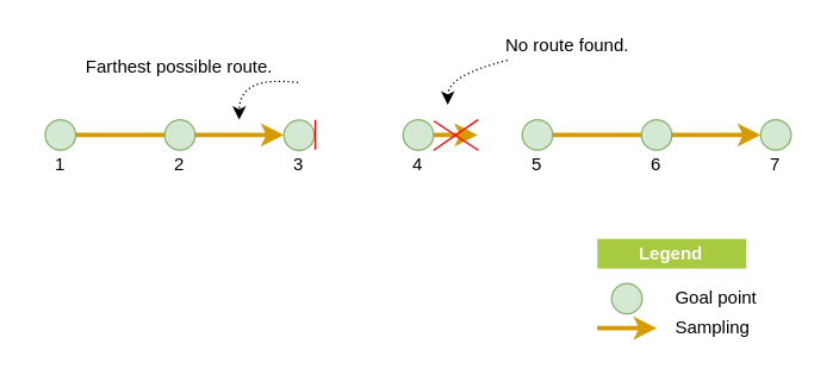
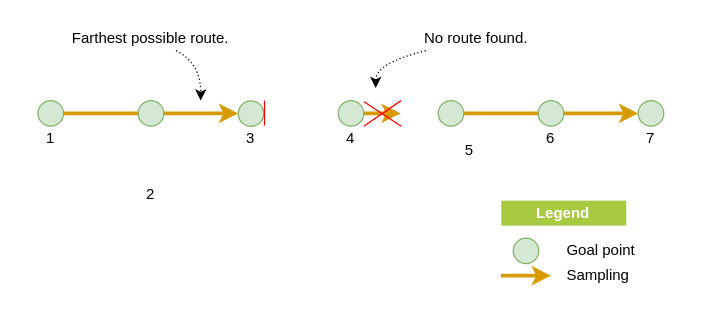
  <mxCell id="0" />
  <mxCell id="1" parent="0" />
  <mxCell id="2" style="edgeStyle=orthogonalEdgeStyle;rounded=0;orthogonalLoop=1;jettySize=auto;html=1;strokeColor=#D79B00;strokeWidth=3;" parent="1" source="3" edge="1"><mxGeometry relative="1" as="geometry"><mxPoint x="190" y="90.21" as="targetPoint" /></mxGeometry></mxCell>
  <mxCell id="3" value="" style="ellipse;whiteSpace=wrap;html=1;aspect=fixed;fillColor=#d5e8d4;rotation=0;strokeColor=#82b366;" parent="1" vertex="1"><mxGeometry x="29.79" y="80" width="20.42" height="20.42" as="geometry" /></mxCell>
  <mxCell id="4" value="" style="ellipse;whiteSpace=wrap;html=1;aspect=fixed;fillColor=#d5e8d4;strokeColor=#82b366;rotation=0;" parent="1" vertex="1"><mxGeometry x="110" y="80" width="20.42" height="20.42" as="geometry" /></mxCell>
  <mxCell id="5" style="edgeStyle=orthogonalEdgeStyle;rounded=0;orthogonalLoop=1;jettySize=auto;html=1;strokeColor=#D79B00;strokeWidth=3;fontColor=#82B366;" parent="1" source="6" edge="1"><mxGeometry relative="1" as="geometry"><mxPoint x="320" y="90.21" as="targetPoint" /></mxGeometry></mxCell>
  <mxCell id="6" value="" style="ellipse;whiteSpace=wrap;html=1;aspect=fixed;fillColor=#d5e8d4;rotation=0;strokeColor=#82b366;" parent="1" vertex="1"><mxGeometry x="270" y="80" width="20.42" height="20.42" as="geometry" /></mxCell>
  <mxCell id="7" style="edgeStyle=orthogonalEdgeStyle;rounded=0;orthogonalLoop=1;jettySize=auto;html=1;strokeColor=#D79B00;strokeWidth=3;" parent="1" source="8" target="10" edge="1"><mxGeometry relative="1" as="geometry" /></mxCell>
  <mxCell id="8" value="" style="ellipse;whiteSpace=wrap;html=1;aspect=fixed;fillColor=#d5e8d4;rotation=0;strokeColor=#82b366;" parent="1" vertex="1"><mxGeometry x="350" y="80" width="20.42" height="20.42" as="geometry" /></mxCell>
  <mxCell id="9" value="" style="ellipse;whiteSpace=wrap;html=1;aspect=fixed;fillColor=#d5e8d4;strokeColor=#82b366;rotation=0;" parent="1" vertex="1"><mxGeometry x="430" y="80" width="20.42" height="20.42" as="geometry" /></mxCell>
  <mxCell id="10" value="" style="ellipse;whiteSpace=wrap;html=1;aspect=fixed;fillColor=#d5e8d4;strokeColor=#82b366;rotation=0;" parent="1" vertex="1"><mxGeometry x="510" y="80" width="20.42" height="20.42" as="geometry" /></mxCell>
  <mxCell id="11" value="1" style="text;html=1;strokeColor=none;fillColor=none;align=center;verticalAlign=middle;whiteSpace=wrap;rounded=0;" parent="1" vertex="1"><mxGeometry x="20" y="100.42" width="40" height="20" as="geometry" /></mxCell>
- <mxCell id="12" value="2" style="text;html=1;strokeColor=none;fillColor=none;align=center;verticalAlign=middle;whiteSpace=wrap;rounded=0;" parent="1" vertex="1"><mxGeometry x="100.21" y="100.42" width="40" height="20" as="geometry" /></mxCell>
+ <mxCell id="12" value="2" style="text;html=1;strokeColor=none;fillColor=none;align=center;verticalAlign=middle;whiteSpace=wrap;rounded=0;" parent="1" vertex="1"><mxGeometry x="100.21" y="145.42" width="40" height="20" as="geometry" /></mxCell>
  <mxCell id="13" value="3" style="text;html=1;strokeColor=none;fillColor=none;align=center;verticalAlign=middle;whiteSpace=wrap;rounded=0;" parent="1" vertex="1"><mxGeometry x="180.21" y="100.42" width="40" height="20" as="geometry" /></mxCell>
  <mxCell id="14" value="4&lt;span style=&quot;color: rgba(0 , 0 , 0 , 0) ; font-family: monospace ; font-size: 0px&quot;&gt;%3CmxGraphModel%3E%3Croot%3E%3CmxCell%20id%3D%220%22%2F%3E%3CmxCell%20id%3D%221%22%20parent%3D%220%22%2F%3E%3CmxCell%20id%3D%222%22%20value%3D%221%22%20style%3D%22text%3Bhtml%3D1%3BstrokeColor%3Dnone%3BfillColor%3Dnone%3Balign%3Dcenter%3BverticalAlign%3Dmiddle%3BwhiteSpace%3Dwrap%3Brounded%3D0%3B%22%20vertex%3D%221%22%20parent%3D%221%22%3E%3CmxGeometry%20x%3D%22500%22%20y%3D%22370.42%22%20width%3D%2240%22%20height%3D%2220%22%20as%3D%22geometry%22%2F%3E%3C%2FmxCell%3E%3C%2Froot%3E%3C%2FmxGraphModel%3E&lt;/span&gt;" style="text;html=1;strokeColor=none;fillColor=none;align=center;verticalAlign=middle;whiteSpace=wrap;rounded=0;" parent="1" vertex="1"><mxGeometry x="260.21" y="100.42" width="40" height="20" as="geometry" /></mxCell>
- <mxCell id="15" value="5" style="text;html=1;strokeColor=none;fillColor=none;align=center;verticalAlign=middle;whiteSpace=wrap;rounded=0;" parent="1" vertex="1"><mxGeometry x="340.21" y="100.42" width="40" height="20" as="geometry" /></mxCell>
+ <mxCell id="15" value="5" style="text;html=1;strokeColor=none;fillColor=none;align=center;verticalAlign=middle;whiteSpace=wrap;rounded=0;" parent="1" vertex="1"><mxGeometry x="355.21" y="110.42" width="40" height="20" as="geometry" /></mxCell>
  <mxCell id="16" value="6" style="text;html=1;strokeColor=none;fillColor=none;align=center;verticalAlign=middle;whiteSpace=wrap;rounded=0;" parent="1" vertex="1"><mxGeometry x="420.21" y="100.42" width="40" height="20" as="geometry" /></mxCell>
  <mxCell id="17" value="7" style="text;html=1;strokeColor=none;fillColor=none;align=center;verticalAlign=middle;whiteSpace=wrap;rounded=0;" parent="1" vertex="1"><mxGeometry x="500.21" y="100.42" width="40" height="20" as="geometry" /></mxCell>
  <mxCell id="18" value="" style="endArrow=none;html=1;strokeWidth=1;fontColor=#82B366;strokeColor=#FF0000;exitX=0.75;exitY=0;exitDx=0;exitDy=0;" parent="1" edge="1"><mxGeometry width="50" height="50" relative="1" as="geometry"><mxPoint x="290.42" y="100.42" as="sourcePoint" /><mxPoint x="320.21" y="80" as="targetPoint" /></mxGeometry></mxCell>
  <mxCell id="19" value="" style="endArrow=none;html=1;strokeWidth=1;fontColor=#82B366;strokeColor=#FF0000;exitX=0.75;exitY=0;exitDx=0;exitDy=0;" parent="1" edge="1"><mxGeometry width="50" height="50" relative="1" as="geometry"><mxPoint x="290.63" y="80.84" as="sourcePoint" /><mxPoint x="320.42" y="100.42" as="targetPoint" /></mxGeometry></mxCell>
  <mxCell id="20" value="" style="ellipse;whiteSpace=wrap;html=1;aspect=fixed;fillColor=#d5e8d4;strokeColor=#82b366;rotation=0;" parent="1" vertex="1"><mxGeometry x="190" y="80.21" width="20.42" height="20.42" as="geometry" /></mxCell>
- <mxCell id="21" value="Farthest possible route." style="text;html=1;strokeColor=none;fillColor=none;align=center;verticalAlign=middle;whiteSpace=wrap;rounded=0;" parent="1" vertex="1"><mxGeometry x="30.42" y="35" width="180" height="20" as="geometry" /></mxCell>
+ <mxCell id="21" value="Farthest possible route." style="text;html=1;strokeColor=none;fillColor=none;align=center;verticalAlign=middle;whiteSpace=wrap;rounded=0;" parent="1" vertex="1"><mxGeometry x="30.42" y="20" width="180" height="20" as="geometry" /></mxCell>
  <mxCell id="22" value="No route found." style="text;html=1;strokeColor=none;fillColor=none;align=center;verticalAlign=middle;whiteSpace=wrap;rounded=0;" parent="1" vertex="1"><mxGeometry x="330.63" y="20" width="99.16" height="20" as="geometry" /></mxCell>
  <mxCell id="23" value="" style="curved=1;endArrow=classic;html=1;strokeWidth=1;fontColor=#82B366;dashed=1;dashPattern=1 2;" parent="1" source="21" edge="1"><mxGeometry width="50" height="50" relative="1" as="geometry"><mxPoint x="20" y="0" as="sourcePoint" /><mxPoint x="160" y="80" as="targetPoint" /><Array as="points"><mxPoint x="160" y="50" /></Array></mxGeometry></mxCell>
  <mxCell id="24" value="" style="curved=1;endArrow=classic;html=1;strokeWidth=1;fontColor=#82B366;dashed=1;dashPattern=1 2;" parent="1" source="22" edge="1"><mxGeometry width="50" height="50" relative="1" as="geometry"><mxPoint x="280.003" y="-70" as="sourcePoint" /><mxPoint x="300" y="70" as="targetPoint" /><Array as="points"><mxPoint x="300" y="50" /></Array></mxGeometry></mxCell>
  <mxCell id="25" value="" style="endArrow=none;html=1;strokeWidth=1;fontColor=#82B366;strokeColor=#FF0000;" parent="1" edge="1"><mxGeometry width="50" height="50" relative="1" as="geometry"><mxPoint x="211" y="80" as="sourcePoint" /><mxPoint x="211" y="100" as="targetPoint" /></mxGeometry></mxCell>
  <mxCell id="26" value="&lt;b&gt;Legend&lt;/b&gt;" style="text;html=1;strokeColor=none;align=center;verticalAlign=middle;whiteSpace=wrap;rounded=0;fillColor=#a8ca40;fontColor=#FFFFFF;" parent="1" vertex="1"><mxGeometry x="400.42" y="160" width="100" height="20" as="geometry" /></mxCell>
  <mxCell id="27" value="" style="ellipse;whiteSpace=wrap;html=1;aspect=fixed;fillColor=#d5e8d4;strokeColor=#82b366;rotation=0;" parent="1" vertex="1"><mxGeometry x="410" y="190" width="20.42" height="20.42" as="geometry" /></mxCell>
  <mxCell id="28" value="Goal point" style="text;html=1;strokeColor=none;fillColor=none;align=left;verticalAlign=middle;whiteSpace=wrap;rounded=0;" parent="1" vertex="1"><mxGeometry x="450.84" y="190" width="89.37" height="20" as="geometry" /></mxCell>
  <mxCell id="29" value="" style="curved=1;html=1;strokeColor=#D79B00;fontColor=#000000;fontSize=11;rounded=0;strokeWidth=3;" parent="1" edge="1"><mxGeometry width="50" height="50" relative="1" as="geometry"><mxPoint x="400.21" y="220" as="sourcePoint" /><mxPoint x="440.21" y="220" as="targetPoint" /><Array as="points" /></mxGeometry></mxCell>
  <mxCell id="30" value="&lt;span style=&quot;text-align: right&quot;&gt;Sampling&lt;/span&gt;" style="text;html=1;strokeColor=none;fillColor=none;align=left;verticalAlign=middle;whiteSpace=wrap;rounded=0;" parent="1" vertex="1"><mxGeometry x="450.84" y="210" width="89.37" height="20" as="geometry" /></mxCell>
